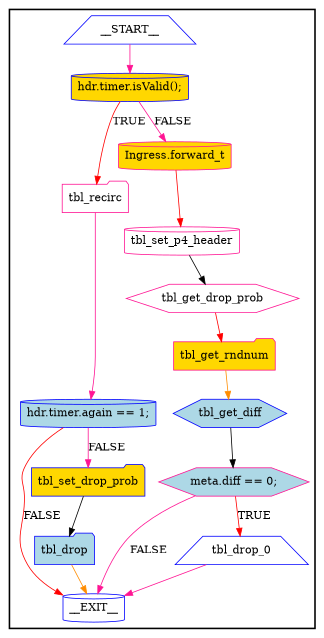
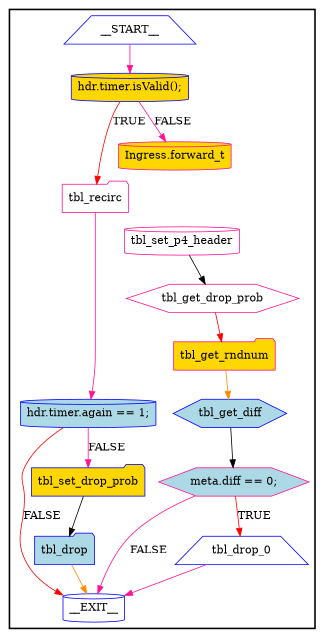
  digraph {
    node [color=blue fillcolor=white shape=cylinder style="solid,filled"]
    edge [color=deeppink]
    n1 [label=__START__ shape=trapezium]
    n2 [fillcolor=gold label="hdr.timer.isValid();"]
    n3 [label=__EXIT__]
    n4 [color=deeppink label=tbl_recirc shape=folder]
    n5 [color=deeppink fillcolor=gold label="Ingress.forward_t"]
    n6 [fillcolor=lightblue label="hdr.timer.again == 1;"]
    n7 [fillcolor=gold label=tbl_set_drop_prob shape=folder]
    n8 [fillcolor=lightblue label=tbl_drop shape=folder]
    n9 [color=deeppink label=tbl_set_p4_header]
    n10 [color=deeppink label=tbl_get_drop_prob shape=hexagon]
    n11 [color=deeppink fillcolor=gold label=tbl_get_rndnum shape=folder]
    n12 [fillcolor=lightblue label=tbl_get_diff shape=hexagon]
    n13 [color=deeppink fillcolor=lightblue label="meta.diff == 0;" shape=hexagon]
    n14 [label=tbl_drop_0 shape=trapezium]
    subgraph cluster_1 {
      labeljust=r
      style=bold
      n1
      n2
      n3
      n4
      n5
      n6
      n7
      n8
      n9
      n10
      n11
      n12
      n13
      n14
    }
    n1 -> n2
    n2 -> n4 [color=red label=TRUE]
    n2 -> n5 [label=FALSE]
    n4 -> n6
-   n5 -> n9 [color=red]
    n6 -> n3 [color=red label=FALSE]
    n6 -> n7 [label=FALSE]
    n7 -> n8 [color=black]
    n8 -> n3 [color=darkorange]
    n9 -> n10 [color=black]
    n10 -> n11 [color=red]
    n11 -> n12 [color=darkorange]
    n12 -> n13 [color=black]
    n13 -> n3 [label=FALSE]
    n13 -> n14 [color=red label=TRUE]
    n14 -> n3
  }
